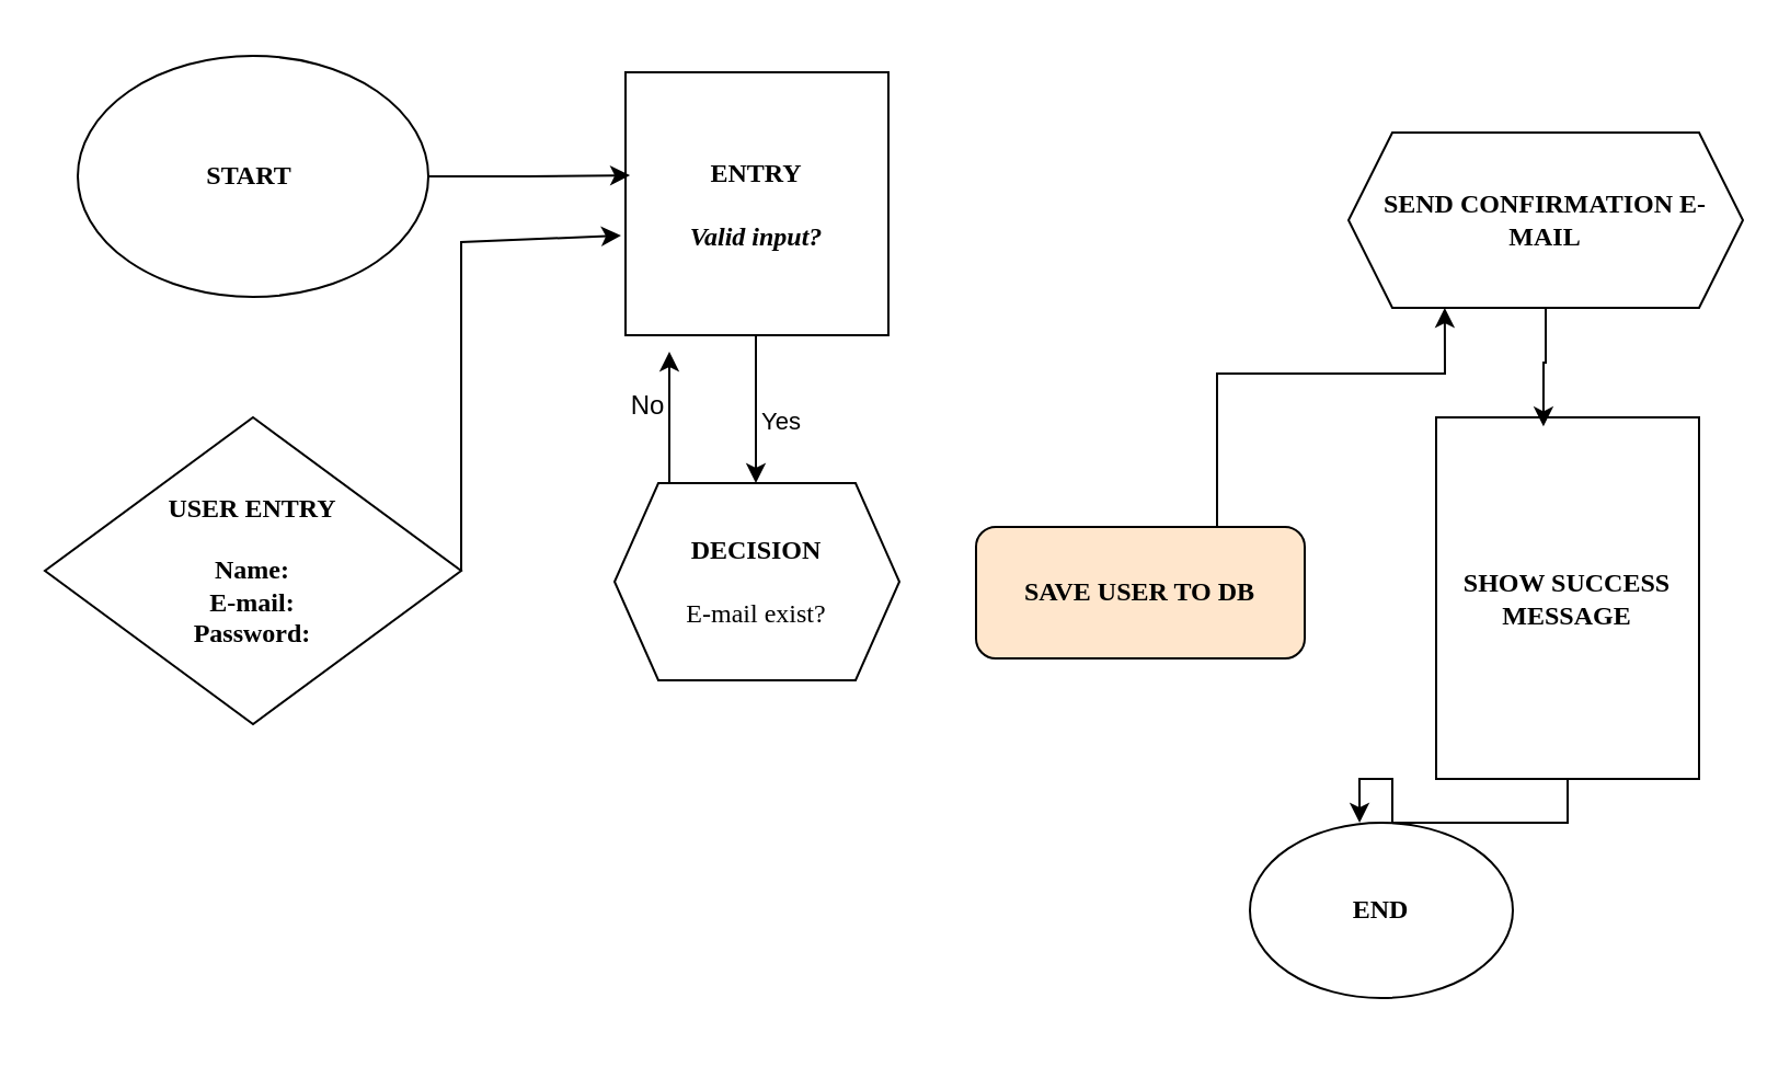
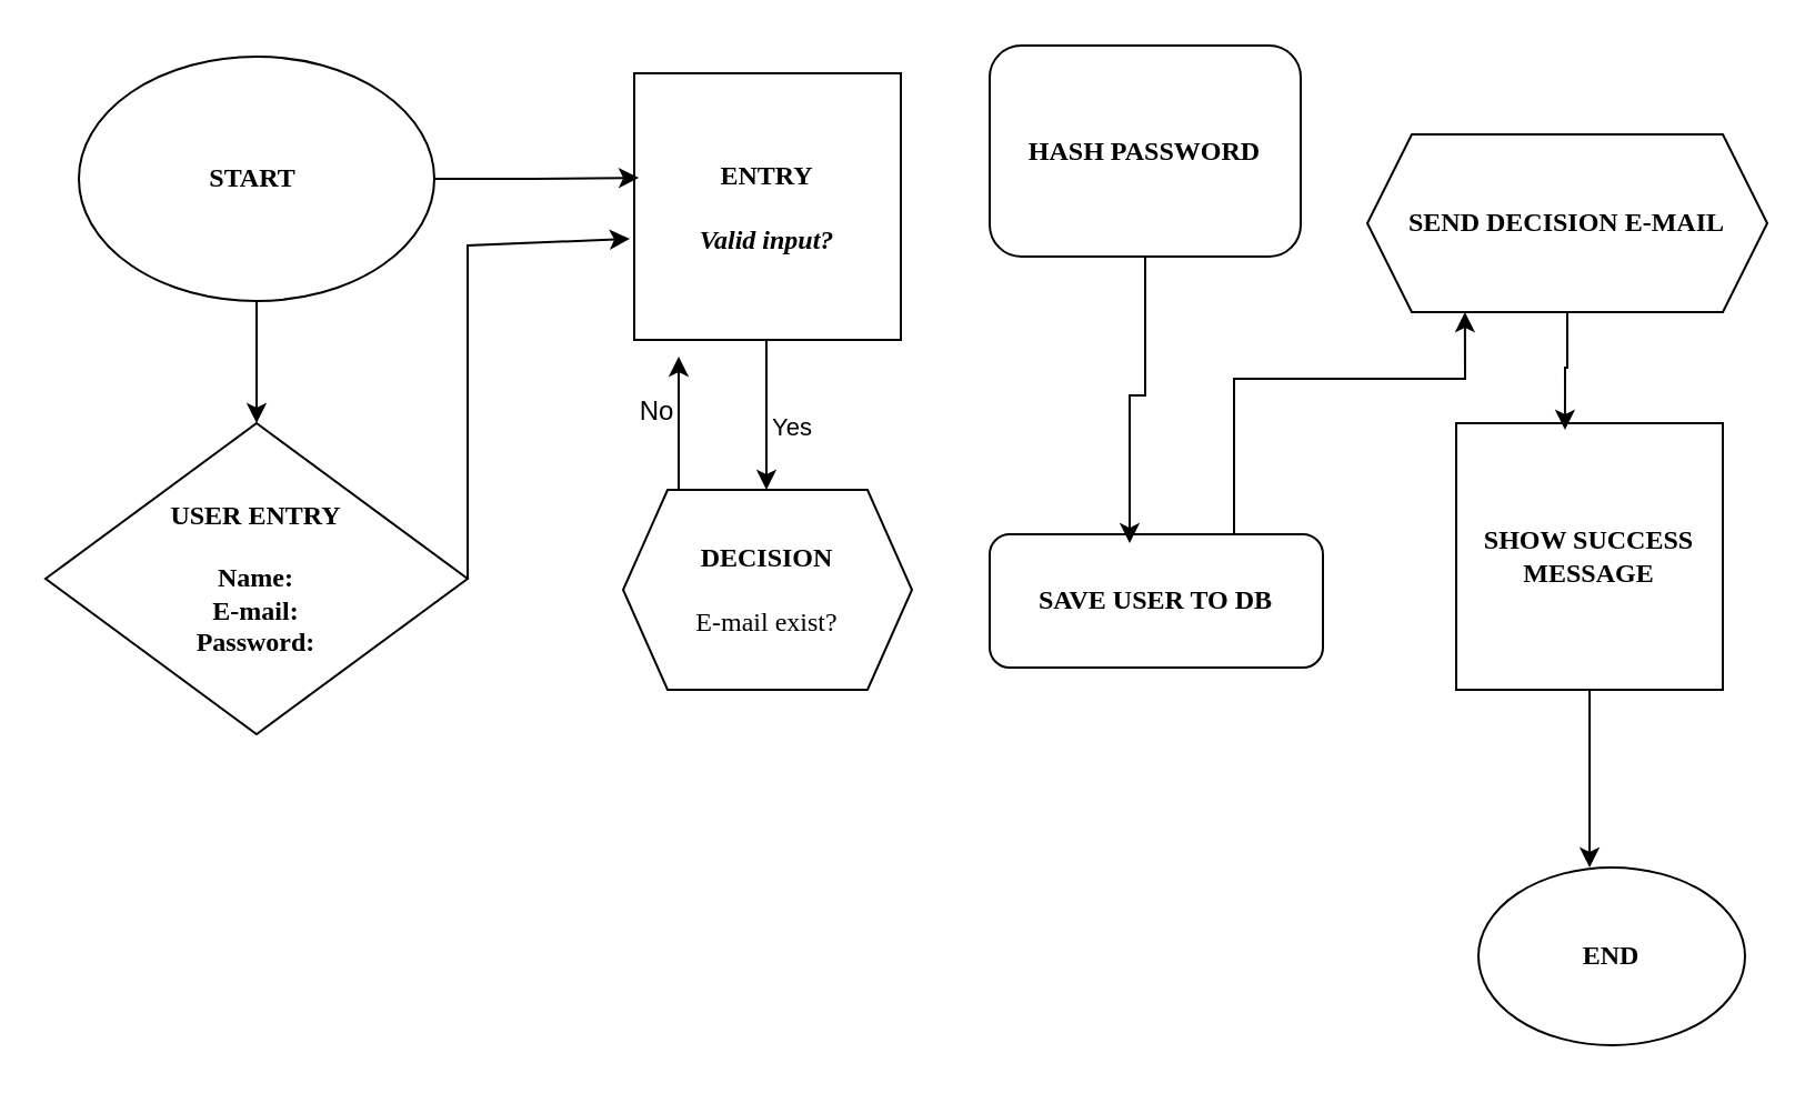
  <mxCell id="0" />
  <mxCell id="1" parent="0" />
+ <mxCell id="2" style="edgeStyle=orthogonalEdgeStyle;rounded=0;orthogonalLoop=1;jettySize=auto;html=1;entryX=0.5;entryY=0;entryDx=0;entryDy=0;" edge="1" parent="1" source="3" target="4"><mxGeometry relative="1" as="geometry" /></mxCell>
  <mxCell id="3" value="&lt;font style=&quot;font-size: 12px;&quot; face=&quot;Times New Roman&quot;&gt;&lt;b&gt;START&amp;nbsp;&lt;/b&gt;&lt;/font&gt;" style="ellipse;whiteSpace=wrap;html=1;" vertex="1" parent="1"><mxGeometry x="35" y="25" width="160" height="110" as="geometry" /></mxCell>
  <mxCell id="4" value="&lt;div&gt;&lt;font face=&quot;Times New Roman&quot;&gt;USER ENTRY&lt;/font&gt;&lt;/div&gt;&lt;div&gt;&lt;font face=&quot;Times New Roman&quot;&gt;&lt;br&gt;&lt;/font&gt;&lt;/div&gt;&lt;div&gt;&lt;font face=&quot;Times New Roman&quot;&gt;Name:&lt;/font&gt;&lt;/div&gt;&lt;div&gt;&lt;font face=&quot;Times New Roman&quot;&gt;E-mail:&lt;/font&gt;&lt;/div&gt;&lt;div&gt;&lt;font face=&quot;Times New Roman&quot;&gt;Password:&lt;/font&gt;&lt;/div&gt;" style="rhombus;whiteSpace=wrap;html=1;fontStyle=1" vertex="1" parent="1"><mxGeometry x="20" y="190" width="190" height="140" as="geometry" /></mxCell>
  <mxCell id="5" value="" style="edgeStyle=orthogonalEdgeStyle;rounded=0;orthogonalLoop=1;jettySize=auto;html=1;" edge="1" parent="1"><mxGeometry relative="1" as="geometry"><mxPoint x="344.5" y="152.5" as="sourcePoint" /><mxPoint x="344.5" y="220" as="targetPoint" /></mxGeometry></mxCell>
  <mxCell id="6" value="Yes" style="edgeLabel;html=1;align=center;verticalAlign=middle;resizable=0;points=[];" vertex="1" connectable="0" parent="5"><mxGeometry x="-0.096" y="2" relative="1" as="geometry"><mxPoint x="9" y="8" as="offset" /></mxGeometry></mxCell>
  <mxCell id="7" value="&lt;div&gt;&lt;font face=&quot;Times New Roman&quot;&gt;&lt;b&gt;ENTRY&lt;/b&gt;&lt;/font&gt;&lt;/div&gt;&lt;div&gt;&lt;font face=&quot;Times New Roman&quot;&gt;&lt;i&gt;&lt;b&gt;&lt;br&gt;&lt;/b&gt;&lt;/i&gt;&lt;/font&gt;&lt;/div&gt;&lt;div&gt;&lt;font face=&quot;Times New Roman&quot;&gt;&lt;i&gt;&lt;b&gt;Valid input?&lt;/b&gt;&lt;/i&gt;&lt;/font&gt;&lt;/div&gt;" style="whiteSpace=wrap;html=1;aspect=fixed;" vertex="1" parent="1"><mxGeometry x="285" y="32.5" width="120" height="120" as="geometry" /></mxCell>
  <mxCell id="8" value="&lt;div&gt;&lt;font face=&quot;Times New Roman&quot;&gt;&lt;b&gt;DECISION&lt;/b&gt;&lt;/font&gt;&lt;/div&gt;&lt;div&gt;&lt;font face=&quot;Times New Roman&quot;&gt;&lt;b&gt;&lt;br&gt;&lt;/b&gt;&lt;/font&gt;&lt;/div&gt;&lt;div&gt;&lt;font face=&quot;Times New Roman&quot;&gt;E-mail exist?&lt;/font&gt;&lt;/div&gt;" style="shape=hexagon;perimeter=hexagonPerimeter2;whiteSpace=wrap;html=1;fixedSize=1;" vertex="1" parent="1"><mxGeometry x="280" y="220" width="130" height="90" as="geometry" /></mxCell>
- <mxCell id="10" value="&lt;font face=&quot;Times New Roman&quot;&gt;&lt;b&gt;SAVE USER TO DB&lt;/b&gt;&lt;/font&gt;" style="rounded=1;whiteSpace=wrap;html=1;fillColor=#ffe6cc;" vertex="1" parent="1"><mxGeometry x="445" y="240" width="150" height="60" as="geometry" /></mxCell>
- <mxCell id="11" value="&lt;font face=&quot;Times New Roman&quot;&gt;&lt;b&gt;END&lt;/b&gt;&lt;/font&gt;" style="ellipse;whiteSpace=wrap;html=1;" vertex="1" parent="1"><mxGeometry x="570" y="375" width="120" height="80" as="geometry" /></mxCell>
- <mxCell id="12" value="&lt;font face=&quot;Times New Roman&quot;&gt;&lt;b&gt;SEND CONFIRMATION E-MAIL&lt;/b&gt;&lt;/font&gt;" style="shape=hexagon;perimeter=hexagonPerimeter2;whiteSpace=wrap;html=1;fixedSize=1;" vertex="1" parent="1"><mxGeometry x="615" y="60" width="180" height="80" as="geometry" /></mxCell>
- <mxCell id="13" value="&lt;font face=&quot;Times New Roman&quot;&gt;&lt;b&gt;SHOW SUCCESS MESSAGE&lt;/b&gt;&lt;/font&gt;" style="whiteSpace=wrap;html=1;aspect=fixed;" vertex="1" parent="1"><mxGeometry x="655" y="190" width="120" height="165" as="geometry" /></mxCell>
+ <mxCell id="9" value="&lt;font face=&quot;Times New Roman&quot;&gt;&lt;b&gt;HASH PASSWORD&lt;/b&gt;&lt;/font&gt;" style="rounded=1;whiteSpace=wrap;html=1;" vertex="1" parent="1"><mxGeometry x="445" y="20" width="140" height="95" as="geometry" /></mxCell>
+ <mxCell id="10" value="&lt;font face=&quot;Times New Roman&quot;&gt;&lt;b&gt;SAVE USER TO DB&lt;/b&gt;&lt;/font&gt;" style="rounded=1;whiteSpace=wrap;html=1;" vertex="1" parent="1"><mxGeometry x="445" y="240" width="150" height="60" as="geometry" /></mxCell>
+ <mxCell id="11" value="&lt;font face=&quot;Times New Roman&quot;&gt;&lt;b&gt;END&lt;/b&gt;&lt;/font&gt;" style="ellipse;whiteSpace=wrap;html=1;" vertex="1" parent="1"><mxGeometry x="665" y="390" width="120" height="80" as="geometry" /></mxCell>
+ <mxCell id="12" value="&lt;font face=&quot;Times New Roman&quot;&gt;&lt;b&gt;SEND DECISION E-MAIL&lt;/b&gt;&lt;/font&gt;" style="shape=hexagon;perimeter=hexagonPerimeter2;whiteSpace=wrap;html=1;fixedSize=1;" vertex="1" parent="1"><mxGeometry x="615" y="60" width="180" height="80" as="geometry" /></mxCell>
+ <mxCell id="13" value="&lt;font face=&quot;Times New Roman&quot;&gt;&lt;b&gt;SHOW SUCCESS MESSAGE&lt;/b&gt;&lt;/font&gt;" style="whiteSpace=wrap;html=1;aspect=fixed;" vertex="1" parent="1"><mxGeometry x="655" y="190" width="120" height="120" as="geometry" /></mxCell>
  <mxCell id="14" style="edgeStyle=orthogonalEdgeStyle;rounded=0;orthogonalLoop=1;jettySize=auto;html=1;entryX=0.017;entryY=0.392;entryDx=0;entryDy=0;entryPerimeter=0;" edge="1" parent="1" source="3" target="7"><mxGeometry relative="1" as="geometry" /></mxCell>
  <mxCell id="15" value="" style="endArrow=classic;html=1;rounded=0;" edge="1" parent="1"><mxGeometry width="50" height="50" relative="1" as="geometry"><mxPoint x="305" y="220" as="sourcePoint" /><mxPoint x="305" y="160" as="targetPoint" /></mxGeometry></mxCell>
  <mxCell id="16" value="No" style="text;html=1;align=center;verticalAlign=middle;resizable=0;points=[];autosize=1;strokeColor=none;fillColor=none;" vertex="1" parent="1"><mxGeometry x="275" y="170" width="40" height="30" as="geometry" /></mxCell>
+ <mxCell id="17" style="edgeStyle=orthogonalEdgeStyle;rounded=0;orthogonalLoop=1;jettySize=auto;html=1;exitX=0.5;exitY=1;exitDx=0;exitDy=0;entryX=0.42;entryY=0.067;entryDx=0;entryDy=0;entryPerimeter=0;" edge="1" parent="1" source="9" target="10"><mxGeometry relative="1" as="geometry" /></mxCell>
  <mxCell id="18" value="" style="endArrow=classic;html=1;rounded=0;entryX=0.244;entryY=1;entryDx=0;entryDy=0;entryPerimeter=0;" edge="1" parent="1" target="12"><mxGeometry width="50" height="50" relative="1" as="geometry"><mxPoint x="555" y="240" as="sourcePoint" /><mxPoint x="605" y="190" as="targetPoint" /><Array as="points"><mxPoint x="555" y="170" /><mxPoint x="659" y="170" /></Array></mxGeometry></mxCell>
  <mxCell id="19" style="edgeStyle=orthogonalEdgeStyle;rounded=0;orthogonalLoop=1;jettySize=auto;html=1;entryX=0.408;entryY=0.025;entryDx=0;entryDy=0;entryPerimeter=0;" edge="1" parent="1" source="12" target="13"><mxGeometry relative="1" as="geometry" /></mxCell>
  <mxCell id="20" style="edgeStyle=orthogonalEdgeStyle;rounded=0;orthogonalLoop=1;jettySize=auto;html=1;entryX=0.417;entryY=0;entryDx=0;entryDy=0;entryPerimeter=0;" edge="1" parent="1" source="13" target="11"><mxGeometry relative="1" as="geometry" /></mxCell>
  <mxCell id="21" value="" style="endArrow=classic;html=1;rounded=0;entryX=-0.017;entryY=0.621;entryDx=0;entryDy=0;entryPerimeter=0;" edge="1" parent="1" target="7"><mxGeometry width="50" height="50" relative="1" as="geometry"><mxPoint x="210" y="260" as="sourcePoint" /><mxPoint x="260" y="210" as="targetPoint" /><Array as="points"><mxPoint x="210" y="110" /></Array></mxGeometry></mxCell>
